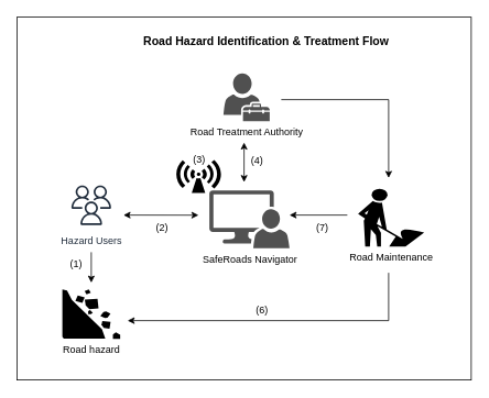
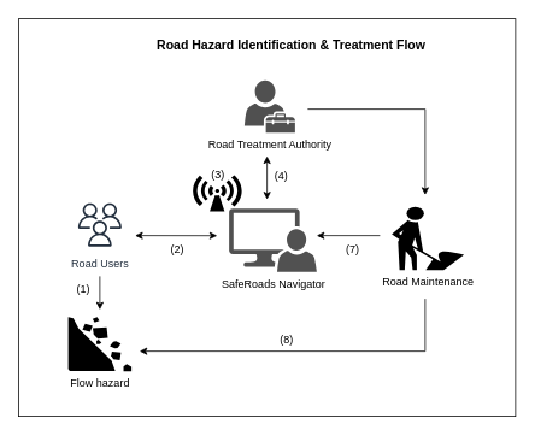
  <mxCell id="0" />
  <mxCell id="1" parent="0" />
  <mxCell id="2" value="" style="rounded=0;whiteSpace=wrap;html=1;" parent="1" vertex="1"><mxGeometry x="20" y="20" width="550" height="440" as="geometry" /></mxCell>
- <mxCell id="3" value="Road hazard" style="shape=mxgraph.signs.safety.falling_rocks;html=1;pointerEvents=1;fillColor=#000000;strokeColor=none;verticalLabelPosition=bottom;verticalAlign=top;align=center;" parent="1" vertex="1"><mxGeometry x="75" y="350" width="70" height="60" as="geometry" /></mxCell>
+ <mxCell id="3" value="Flow hazard" style="shape=mxgraph.signs.safety.falling_rocks;html=1;pointerEvents=1;fillColor=#000000;strokeColor=none;verticalLabelPosition=bottom;verticalAlign=top;align=center;" parent="1" vertex="1"><mxGeometry x="75" y="350" width="70" height="60" as="geometry" /></mxCell>
  <mxCell id="4" value="SafeRoads Navigator" style="sketch=0;pointerEvents=1;shadow=0;dashed=0;html=1;strokeColor=none;labelPosition=center;verticalLabelPosition=bottom;verticalAlign=top;align=center;fillColor=#515151;shape=mxgraph.mscae.system_center.admin_console" parent="1" vertex="1"><mxGeometry x="253" y="230" width="97" height="70" as="geometry" /></mxCell>
  <mxCell id="5" value="Road Treatment Authority" style="sketch=0;pointerEvents=1;shadow=0;dashed=0;html=1;strokeColor=none;fillColor=#505050;labelPosition=center;verticalLabelPosition=bottom;verticalAlign=top;outlineConnect=0;align=center;shape=mxgraph.office.users.tenant_admin;" parent="1" vertex="1"><mxGeometry x="270" y="88" width="56" height="58" as="geometry" /></mxCell>
  <mxCell id="6" value="Road Maintenance" style="shape=mxgraph.signs.people.construction;html=1;pointerEvents=1;fillColor=#000000;strokeColor=none;verticalLabelPosition=bottom;verticalAlign=top;align=center;" parent="1" vertex="1"><mxGeometry x="433" y="228" width="80" height="70" as="geometry" /></mxCell>
  <mxCell id="7" value="" style="endArrow=classic;html=1;rounded=0;" parent="1" edge="1"><mxGeometry width="50" height="50" relative="1" as="geometry"><mxPoint x="340" y="120" as="sourcePoint" /><mxPoint x="470" y="215" as="targetPoint" /><Array as="points"><mxPoint x="470" y="120" /></Array></mxGeometry></mxCell>
  <mxCell id="8" value="" style="endArrow=classic;html=1;rounded=0;" parent="1" edge="1"><mxGeometry width="50" height="50" relative="1" as="geometry"><mxPoint x="470" y="330" as="sourcePoint" /><mxPoint x="154" y="388" as="targetPoint" /><Array as="points"><mxPoint x="470" y="388" /></Array></mxGeometry></mxCell>
- <mxCell id="9" value="Hazard Users" style="sketch=0;outlineConnect=0;fontColor=#232F3E;gradientColor=none;strokeColor=#232F3E;fillColor=#ffffff;dashed=0;verticalLabelPosition=bottom;verticalAlign=top;align=center;html=1;fontSize=12;fontStyle=0;aspect=fixed;shape=mxgraph.aws4.resourceIcon;resIcon=mxgraph.aws4.users;" parent="1" vertex="1"><mxGeometry x="80" y="218" width="60" height="60" as="geometry" /></mxCell>
+ <mxCell id="9" value="Road Users" style="sketch=0;outlineConnect=0;fontColor=#232F3E;gradientColor=none;strokeColor=#232F3E;fillColor=#ffffff;dashed=0;verticalLabelPosition=bottom;verticalAlign=top;align=center;html=1;fontSize=12;fontStyle=0;aspect=fixed;shape=mxgraph.aws4.resourceIcon;resIcon=mxgraph.aws4.users;" parent="1" vertex="1"><mxGeometry x="80" y="218" width="60" height="60" as="geometry" /></mxCell>
  <mxCell id="10" value="" style="endArrow=classic;html=1;rounded=0;" parent="1" edge="1"><mxGeometry width="50" height="50" relative="1" as="geometry"><mxPoint x="110" y="305" as="sourcePoint" /><mxPoint x="110" y="342" as="targetPoint" /></mxGeometry></mxCell>
  <mxCell id="11" value="&lt;font style=&quot;font-size: 12px;&quot;&gt;(1)&lt;/font&gt;" style="text;html=1;align=center;verticalAlign=middle;whiteSpace=wrap;rounded=0;" parent="1" vertex="1"><mxGeometry x="62" y="304" width="60" height="30" as="geometry" /></mxCell>
  <mxCell id="12" value="&lt;font style=&quot;font-size: 12px;&quot;&gt;(2)&lt;/font&gt;" style="text;html=1;align=center;verticalAlign=middle;whiteSpace=wrap;rounded=0;" parent="1" vertex="1"><mxGeometry x="166" y="260" width="60" height="30" as="geometry" /></mxCell>
  <mxCell id="13" value="&lt;font style=&quot;font-size: 12px;&quot;&gt;(4)&lt;/font&gt;" style="text;html=1;align=center;verticalAlign=middle;whiteSpace=wrap;rounded=0;" parent="1" vertex="1"><mxGeometry x="281" y="179" width="60" height="30" as="geometry" /></mxCell>
  <mxCell id="14" value="&lt;font style=&quot;font-size: 12px;&quot;&gt;(3)&lt;/font&gt;" style="text;html=1;align=center;verticalAlign=middle;whiteSpace=wrap;rounded=0;" parent="1" vertex="1"><mxGeometry x="211" y="178" width="60" height="30" as="geometry" /></mxCell>
- <mxCell id="15" value="&lt;font style=&quot;font-size: 12px;&quot;&gt;(6)&lt;/font&gt;" style="text;html=1;align=center;verticalAlign=middle;whiteSpace=wrap;rounded=0;" parent="1" vertex="1"><mxGeometry x="287" y="361" width="60" height="30" as="geometry" /></mxCell>
+ <mxCell id="15" value="&lt;font style=&quot;font-size: 12px;&quot;&gt;(8)&lt;/font&gt;" style="text;html=1;align=center;verticalAlign=middle;whiteSpace=wrap;rounded=0;" parent="1" vertex="1"><mxGeometry x="287" y="361" width="60" height="30" as="geometry" /></mxCell>
  <mxCell id="16" value="" style="endArrow=classic;html=1;rounded=0;" parent="1" edge="1"><mxGeometry width="50" height="50" relative="1" as="geometry"><mxPoint x="420" y="260" as="sourcePoint" /><mxPoint x="350" y="260" as="targetPoint" /></mxGeometry></mxCell>
  <mxCell id="17" value="&lt;font style=&quot;font-size: 12px;&quot;&gt;(7)&lt;/font&gt;" style="text;html=1;align=center;verticalAlign=middle;whiteSpace=wrap;rounded=0;" parent="1" vertex="1"><mxGeometry x="360" y="260" width="60" height="30" as="geometry" /></mxCell>
  <mxCell id="18" value="&lt;font style=&quot;font-size: 14px;&quot;&gt;&lt;b&gt;Road Hazard Identification &amp;amp; Treatment Flow&lt;/b&gt;&lt;/font&gt;" style="text;html=1;align=center;verticalAlign=middle;whiteSpace=wrap;rounded=0;" parent="1" vertex="1"><mxGeometry x="166" y="34" width="312" height="30" as="geometry" /></mxCell>
  <mxCell id="19" value="" style="shape=mxgraph.signs.safety.non-ionizing_radiation;html=1;pointerEvents=1;fillColor=#000000;strokeColor=none;verticalLabelPosition=bottom;verticalAlign=top;align=center;" parent="1" vertex="1"><mxGeometry x="213" y="193" width="54" height="40" as="geometry" /></mxCell>
  <mxCell id="20" value="" style="endArrow=classic;startArrow=classic;html=1;rounded=0;exitX=0.327;exitY=0.573;exitDx=0;exitDy=0;exitPerimeter=0;" edge="1" parent="1"><mxGeometry width="50" height="50" relative="1" as="geometry"><mxPoint x="239.85" y="260.12" as="sourcePoint" /><mxPoint x="149" y="260" as="targetPoint" /></mxGeometry></mxCell>
  <mxCell id="21" value="" style="endArrow=classic;startArrow=classic;html=1;rounded=0;entryX=0.5;entryY=0.341;entryDx=0;entryDy=0;entryPerimeter=0;" edge="1" parent="1"><mxGeometry width="50" height="50" relative="1" as="geometry"><mxPoint x="295" y="220" as="sourcePoint" /><mxPoint x="295" y="172.04" as="targetPoint" /></mxGeometry></mxCell>
